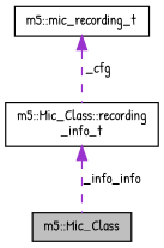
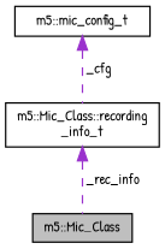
  digraph {
    fontname="Patrick Hand"
    node [color=black fillcolor=white fontname="Patrick Hand" fontsize=10 shape=record style=filled]
    edge [color=darkorchid3 dir=back fontname="Patrick Hand" fontsize=10 labelfontname=Helvetica labelfontsize=10 style=dashed]
    n1 [fillcolor=grey75 fontcolor=black height=0.2 label="m5::Mic_Class" width=0.4]
-   n2 [height=0.2 label="m5::mic_recording_t" width=0.4]
+   n2 [height=0.2 label="m5::mic_config_t" width=0.4]
    n3 [height=0.2 label="m5::Mic_Class::recording\l_info_t" width=0.4]
    n2 -> n3 [label=" _cfg"]
-   n3 -> n1 [label=" _info_info"]
+   n3 -> n1 [label=" _rec_info"]
  }
